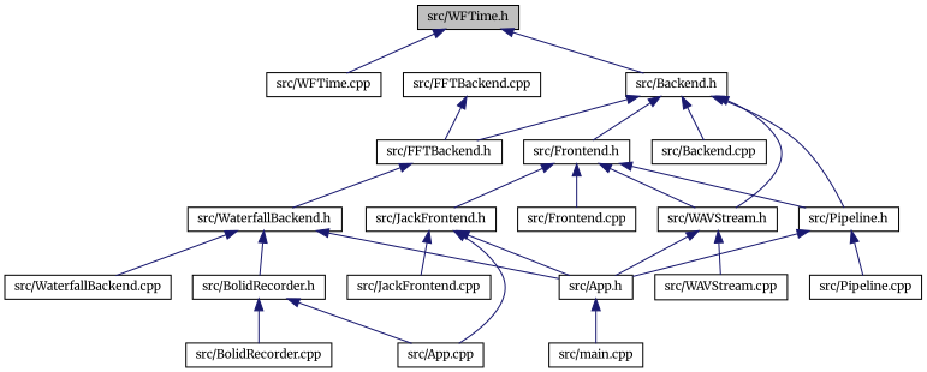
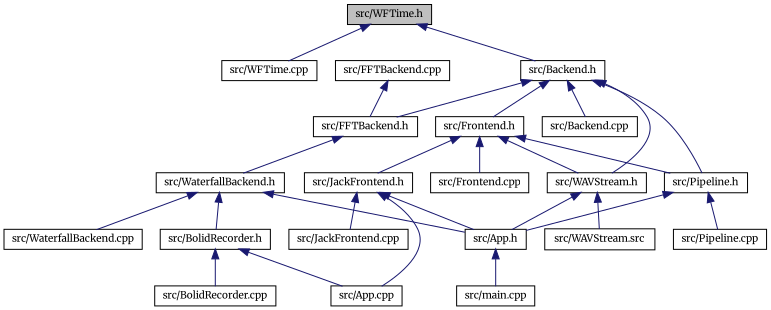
  digraph {
    fontname=Merriweather
    node [color=black fillcolor=white fontname=Merriweather fontsize=10 shape=record style=filled]
    edge [color=midnightblue dir=back fontname=Merriweather fontsize=10 labelfontname=FreeSans labelfontsize=10 style=solid]
    n1 [fillcolor=grey75 fontcolor=black height=0.2 label="src/WFTime.h" width=0.4]
    n2 [height=0.2 label="src/Backend.h" width=0.4]
    n3 [height=0.2 label="src/WFTime.cpp" width=0.4]
    n4 [height=0.2 label="src/Frontend.h" width=0.4]
    n5 [height=0.2 label="src/Pipeline.h" width=0.4]
    n6 [height=0.2 label="src/WAVStream.h" width=0.4]
    n7 [height=0.2 label="src/FFTBackend.h" width=0.4]
    n8 [height=0.2 label="src/Backend.cpp" width=0.4]
    n9 [height=0.2 label="src/JackFrontend.h" width=0.4]
    n10 [height=0.2 label="src/Frontend.cpp" width=0.4]
    n11 [height=0.2 label="src/App.h" width=0.4]
    n12 [height=0.2 label="src/Pipeline.cpp" width=0.4]
-   n13 [height=0.2 label="src/WAVStream.cpp" width=0.4]
+   n13 [height=0.2 label="src/WAVStream.src" width=0.4]
    n14 [height=0.2 label="src/WaterfallBackend.h" width=0.4]
    n15 [height=0.2 label="src/App.cpp" width=0.4]
    n16 [height=0.2 label="src/JackFrontend.cpp" width=0.4]
    n17 [height=0.2 label="src/main.cpp" width=0.4]
    n18 [height=0.2 label="src/BolidRecorder.h" width=0.4]
    n19 [height=0.2 label="src/WaterfallBackend.cpp" width=0.4]
    n20 [height=0.2 label="src/FFTBackend.cpp" width=0.4]
    n21 [height=0.2 label="src/BolidRecorder.cpp" width=0.4]
    n1 -> n2
    n1 -> n3
    n2 -> n4
    n2 -> n5
    n2 -> n6
    n2 -> n7
    n2 -> n8
    n4 -> n5
    n4 -> n6
    n4 -> n9
    n4 -> n10
    n5 -> n11
    n5 -> n12
    n6 -> n11
    n6 -> n13
    n7 -> n14
    n9 -> n11
    n9 -> n15
    n9 -> n16
    n11 -> n17
    n14 -> n11
    n14 -> n18
    n14 -> n19
    n18 -> n15
    n18 -> n21
    n20 -> n7
  }
